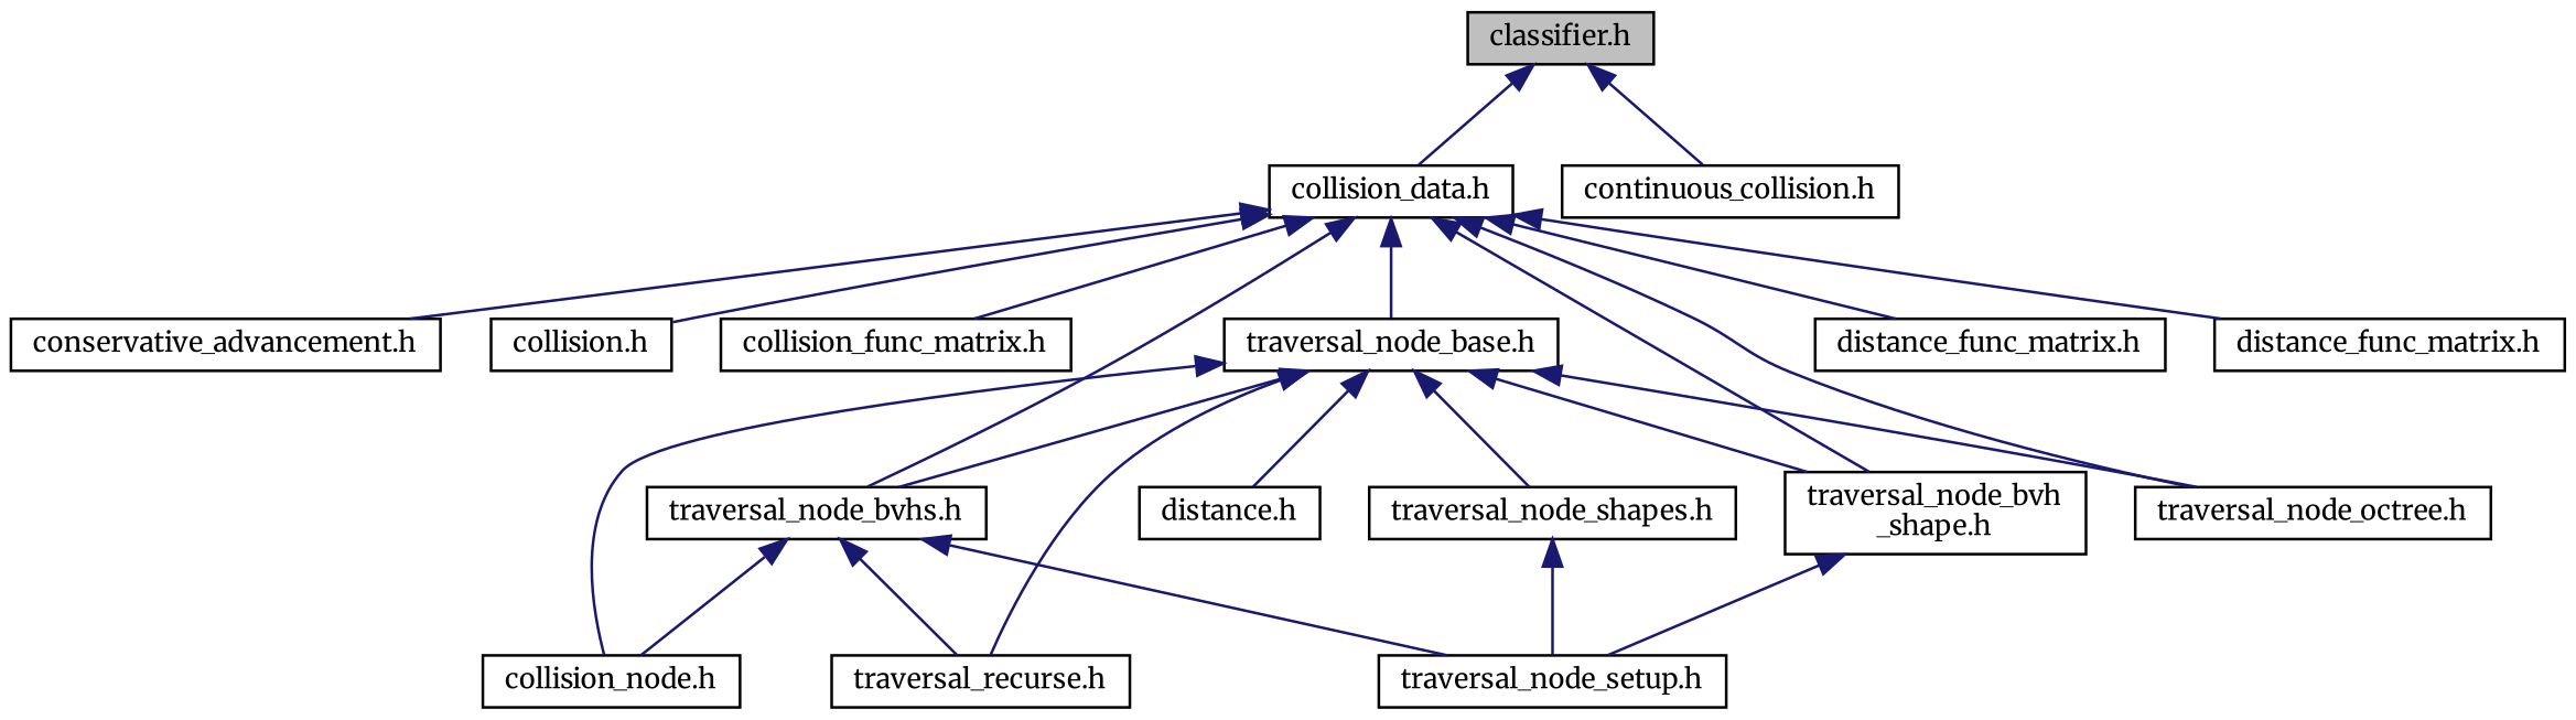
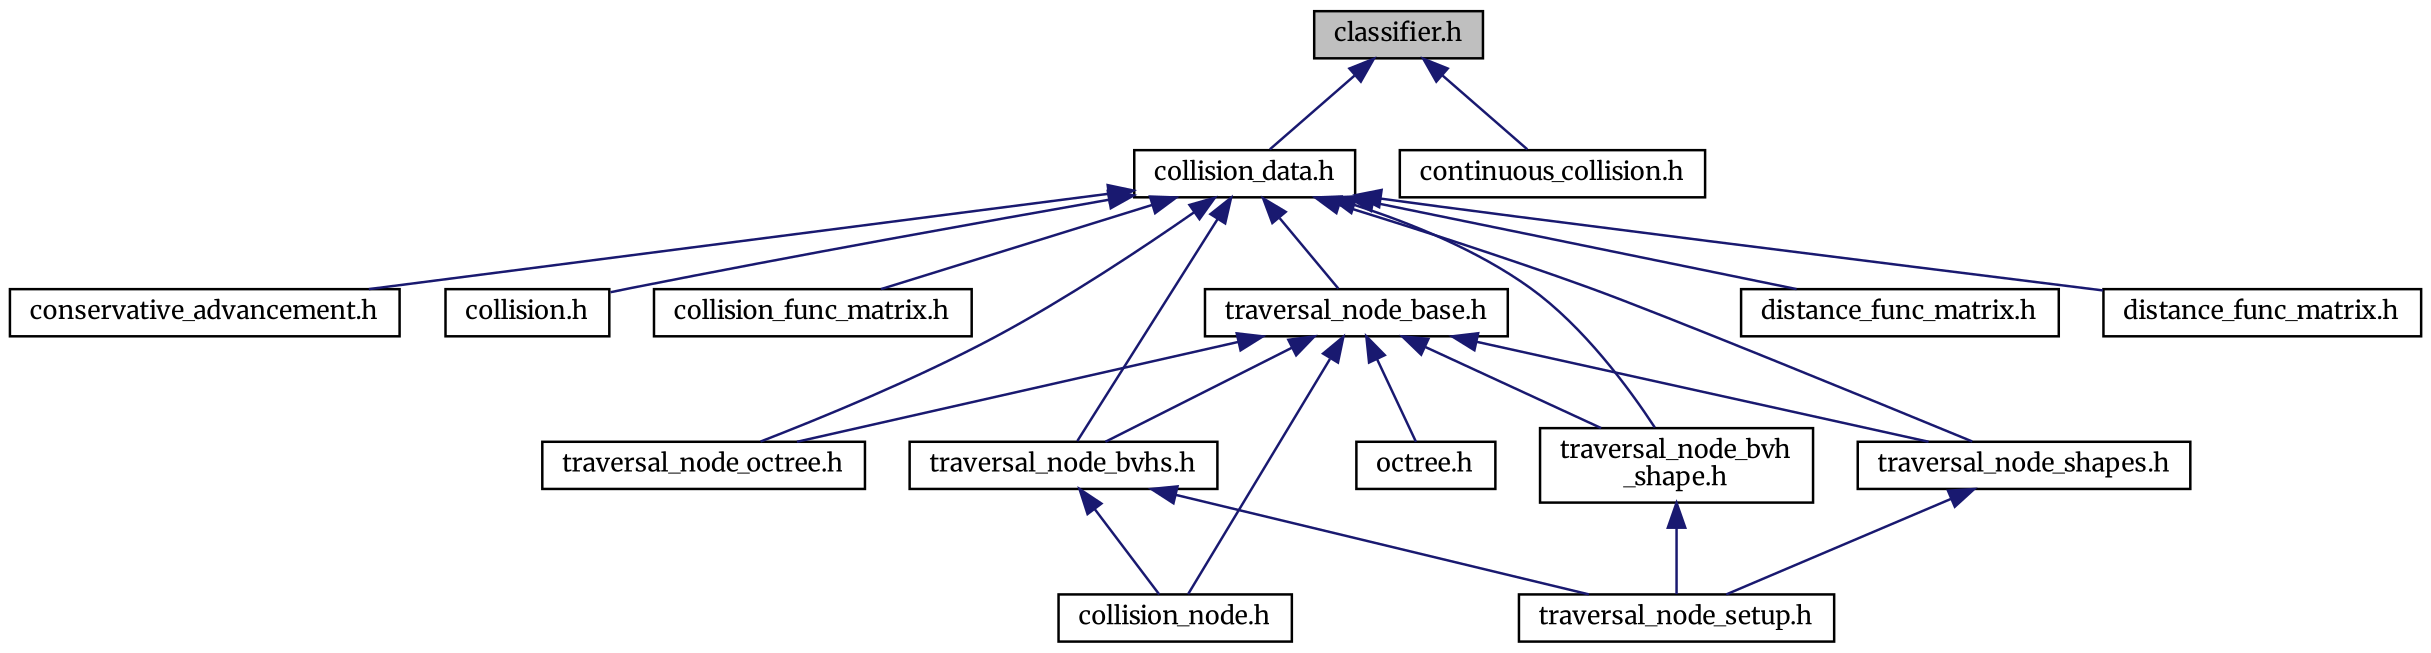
  digraph {
    fontname=Merriweather
    node [color=black fillcolor=white fontname=Merriweather fontsize=10 shape=record style=filled]
    edge [color=midnightblue dir=back fontname=Merriweather fontsize=10 labelfontname=FreeSans labelfontsize=10 style=solid]
    n1 [fillcolor=grey75 fontcolor=black height=0.2 label="classifier.h" width=0.4]
    n2 [height=0.2 label="collision_data.h" width=0.4]
    n3 [height=0.2 label="continuous_collision.h" width=0.4]
    n4 [height=0.2 label="conservative_advancement.h" width=0.4]
    n5 [height=0.2 label="collision.h" width=0.4]
    n6 [height=0.2 label="collision_func_matrix.h" width=0.4]
    n7 [height=0.2 label="traversal_node_base.h" width=0.4]
    n8 [height=0.2 label="traversal_node_bvhs.h" width=0.4]
    n9 [height=0.2 label="traversal_node_bvh\l_shape.h" width=0.4]
    n10 [height=0.2 label="traversal_node_octree.h" width=0.4]
    n11 [height=0.2 label="traversal_node_shapes.h" width=0.4]
    n12 [height=0.2 label="distance_func_matrix.h" width=0.4]
    n13 [height=0.2 label="distance_func_matrix.h" width=0.4]
-   n14 [height=0.2 label="distance.h" width=0.4]
+   n14 [height=0.2 label="octree.h" width=0.4]
    n15 [height=0.2 label="collision_node.h" width=0.4]
-   n16 [height=0.2 label="traversal_recurse.h" width=0.4]
    n17 [height=0.2 label="traversal_node_setup.h" width=0.4]
    n1 -> n2
    n1 -> n3
    n2 -> n4
    n2 -> n5
    n2 -> n6
    n2 -> n7
    n2 -> n8
    n2 -> n9
    n2 -> n10
+   n2 -> n11
    n2 -> n12
    n2 -> n13
    n7 -> n8
    n7 -> n9
    n7 -> n10
    n7 -> n11
    n7 -> n14
    n7 -> n15
-   n7 -> n16
    n8 -> n15
-   n8 -> n16
    n8 -> n17
    n9 -> n17
    n11 -> n17
  }
